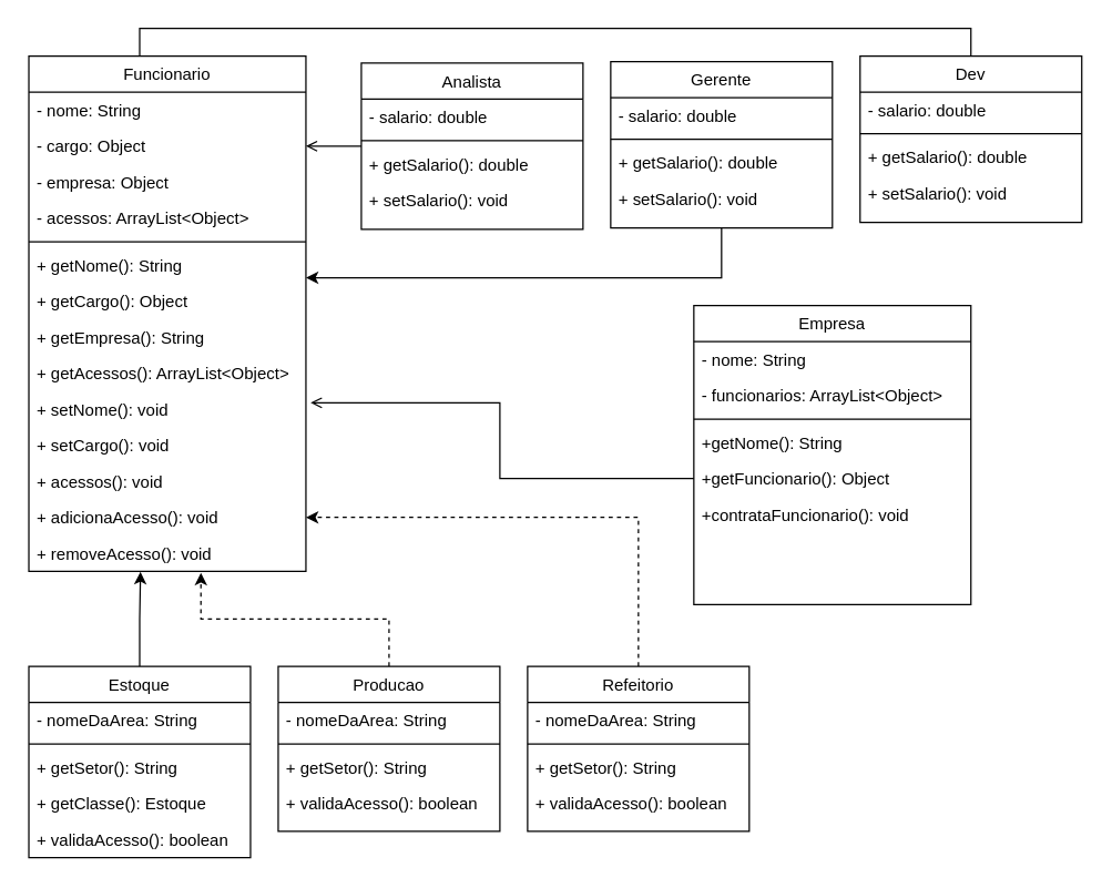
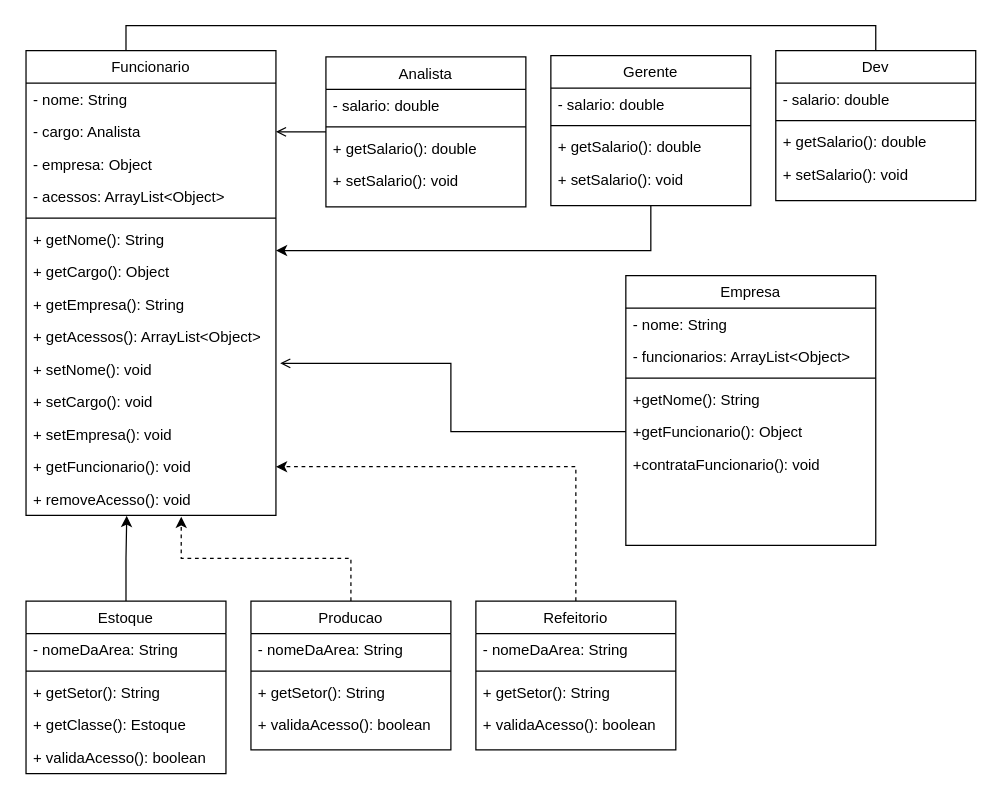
  <mxCell id="0" />
  <mxCell id="1" parent="0" />
  <mxCell id="2" style="edgeStyle=orthogonalEdgeStyle;rounded=0;orthogonalLoop=1;jettySize=auto;html=1;endArrow=open;" edge="1" parent="1" source="3" target="48"><mxGeometry relative="1" as="geometry" /></mxCell>
  <mxCell id="3" value="Analista" style="swimlane;fontStyle=0;align=center;verticalAlign=top;childLayout=stackLayout;horizontal=1;startSize=26;horizontalStack=0;resizeParent=1;resizeLast=0;collapsible=1;marginBottom=0;rounded=0;shadow=0;strokeWidth=1;" vertex="1" parent="1"><mxGeometry x="260" y="45" width="160" height="120" as="geometry"><mxRectangle x="230" y="140" width="160" height="26" as="alternateBounds" /></mxGeometry></mxCell>
  <mxCell id="4" value="- salario: double" style="text;align=left;verticalAlign=top;spacingLeft=4;spacingRight=4;overflow=hidden;rotatable=0;points=[[0,0.5],[1,0.5]];portConstraint=eastwest;" vertex="1" parent="3"><mxGeometry y="26" width="160" height="26" as="geometry" /></mxCell>
  <mxCell id="5" value="" style="line;html=1;strokeWidth=1;align=left;verticalAlign=middle;spacingTop=-1;spacingLeft=3;spacingRight=3;rotatable=0;labelPosition=right;points=[];portConstraint=eastwest;" vertex="1" parent="3"><mxGeometry y="52" width="160" height="8" as="geometry" /></mxCell>
  <mxCell id="6" value="+ getSalario(): double" style="text;align=left;verticalAlign=top;spacingLeft=4;spacingRight=4;overflow=hidden;rotatable=0;points=[[0,0.5],[1,0.5]];portConstraint=eastwest;" vertex="1" parent="3"><mxGeometry y="60" width="160" height="26" as="geometry" /></mxCell>
  <mxCell id="7" value="+ setSalario(): void" style="text;align=left;verticalAlign=top;spacingLeft=4;spacingRight=4;overflow=hidden;rotatable=0;points=[[0,0.5],[1,0.5]];portConstraint=eastwest;" vertex="1" parent="3"><mxGeometry y="86" width="160" height="26" as="geometry" /></mxCell>
  <mxCell id="8" style="edgeStyle=orthogonalEdgeStyle;rounded=0;orthogonalLoop=1;jettySize=auto;html=1;entryX=0.403;entryY=1.012;entryDx=0;entryDy=0;entryPerimeter=0;" edge="1" parent="1" source="9" target="60"><mxGeometry relative="1" as="geometry" /></mxCell>
  <mxCell id="9" value="Estoque" style="swimlane;fontStyle=0;align=center;verticalAlign=top;childLayout=stackLayout;horizontal=1;startSize=26;horizontalStack=0;resizeParent=1;resizeLast=0;collapsible=1;marginBottom=0;rounded=0;shadow=0;strokeWidth=1;" vertex="1" parent="1"><mxGeometry x="20" y="480.5" width="160" height="138" as="geometry"><mxRectangle x="130" y="380" width="160" height="26" as="alternateBounds" /></mxGeometry></mxCell>
  <mxCell id="10" value="- nomeDaArea: String" style="text;align=left;verticalAlign=top;spacingLeft=4;spacingRight=4;overflow=hidden;rotatable=0;points=[[0,0.5],[1,0.5]];portConstraint=eastwest;" vertex="1" parent="9"><mxGeometry y="26" width="160" height="26" as="geometry" /></mxCell>
  <mxCell id="11" value="" style="line;html=1;strokeWidth=1;align=left;verticalAlign=middle;spacingTop=-1;spacingLeft=3;spacingRight=3;rotatable=0;labelPosition=right;points=[];portConstraint=eastwest;" vertex="1" parent="9"><mxGeometry y="52" width="160" height="8" as="geometry" /></mxCell>
  <mxCell id="12" value="+ getSetor(): String" style="text;align=left;verticalAlign=top;spacingLeft=4;spacingRight=4;overflow=hidden;rotatable=0;points=[[0,0.5],[1,0.5]];portConstraint=eastwest;" vertex="1" parent="9"><mxGeometry y="60" width="160" height="26" as="geometry" /></mxCell>
  <mxCell id="13" value="+ getClasse(): Estoque" style="text;align=left;verticalAlign=top;spacingLeft=4;spacingRight=4;overflow=hidden;rotatable=0;points=[[0,0.5],[1,0.5]];portConstraint=eastwest;" vertex="1" parent="9"><mxGeometry y="86" width="160" height="26" as="geometry" /></mxCell>
  <mxCell id="14" value="+ validaAcesso(): boolean" style="text;align=left;verticalAlign=top;spacingLeft=4;spacingRight=4;overflow=hidden;rotatable=0;points=[[0,0.5],[1,0.5]];portConstraint=eastwest;" vertex="1" parent="9"><mxGeometry y="112" width="160" height="26" as="geometry" /></mxCell>
  <mxCell id="15" value="Empresa" style="swimlane;fontStyle=0;align=center;verticalAlign=top;childLayout=stackLayout;horizontal=1;startSize=26;horizontalStack=0;resizeParent=1;resizeLast=0;collapsible=1;marginBottom=0;rounded=0;shadow=0;strokeWidth=1;" vertex="1" parent="1"><mxGeometry x="500" y="220" width="200" height="216" as="geometry"><mxRectangle x="550" y="140" width="160" height="26" as="alternateBounds" /></mxGeometry></mxCell>
  <mxCell id="16" value="- nome: String" style="text;align=left;verticalAlign=top;spacingLeft=4;spacingRight=4;overflow=hidden;rotatable=0;points=[[0,0.5],[1,0.5]];portConstraint=eastwest;" vertex="1" parent="15"><mxGeometry y="26" width="200" height="26" as="geometry" /></mxCell>
  <mxCell id="17" value="- funcionarios: ArrayList&lt;Object&gt;" style="text;align=left;verticalAlign=top;spacingLeft=4;spacingRight=4;overflow=hidden;rotatable=0;points=[[0,0.5],[1,0.5]];portConstraint=eastwest;rounded=0;shadow=0;html=0;" vertex="1" parent="15"><mxGeometry y="52" width="200" height="26" as="geometry" /></mxCell>
  <mxCell id="18" value="" style="line;html=1;strokeWidth=1;align=left;verticalAlign=middle;spacingTop=-1;spacingLeft=3;spacingRight=3;rotatable=0;labelPosition=right;points=[];portConstraint=eastwest;" vertex="1" parent="15"><mxGeometry y="78" width="200" height="8" as="geometry" /></mxCell>
  <mxCell id="19" value="+getNome(): String" style="text;align=left;verticalAlign=top;spacingLeft=4;spacingRight=4;overflow=hidden;rotatable=0;points=[[0,0.5],[1,0.5]];portConstraint=eastwest;" vertex="1" parent="15"><mxGeometry y="86" width="200" height="26" as="geometry" /></mxCell>
  <mxCell id="20" value="+getFuncionario(): Object" style="text;align=left;verticalAlign=top;spacingLeft=4;spacingRight=4;overflow=hidden;rotatable=0;points=[[0,0.5],[1,0.5]];portConstraint=eastwest;" vertex="1" parent="15"><mxGeometry y="112" width="200" height="26" as="geometry" /></mxCell>
  <mxCell id="21" value="+contrataFuncionario(): void" style="text;align=left;verticalAlign=top;spacingLeft=4;spacingRight=4;overflow=hidden;rotatable=0;points=[[0,0.5],[1,0.5]];portConstraint=eastwest;" vertex="1" parent="15"><mxGeometry y="138" width="200" height="26" as="geometry" /></mxCell>
  <mxCell id="22" style="edgeStyle=orthogonalEdgeStyle;rounded=0;orthogonalLoop=1;jettySize=auto;html=1;entryX=0.621;entryY=1.038;entryDx=0;entryDy=0;entryPerimeter=0;dashed=1;" edge="1" parent="1" source="23" target="60"><mxGeometry relative="1" as="geometry" /></mxCell>
  <mxCell id="23" value="Producao" style="swimlane;fontStyle=0;align=center;verticalAlign=top;childLayout=stackLayout;horizontal=1;startSize=26;horizontalStack=0;resizeParent=1;resizeLast=0;collapsible=1;marginBottom=0;rounded=0;shadow=0;strokeWidth=1;" vertex="1" parent="1"><mxGeometry x="200" y="480.5" width="160" height="119" as="geometry"><mxRectangle x="130" y="380" width="160" height="26" as="alternateBounds" /></mxGeometry></mxCell>
  <mxCell id="24" value="- nomeDaArea: String" style="text;align=left;verticalAlign=top;spacingLeft=4;spacingRight=4;overflow=hidden;rotatable=0;points=[[0,0.5],[1,0.5]];portConstraint=eastwest;" vertex="1" parent="23"><mxGeometry y="26" width="160" height="26" as="geometry" /></mxCell>
  <mxCell id="25" value="" style="line;html=1;strokeWidth=1;align=left;verticalAlign=middle;spacingTop=-1;spacingLeft=3;spacingRight=3;rotatable=0;labelPosition=right;points=[];portConstraint=eastwest;" vertex="1" parent="23"><mxGeometry y="52" width="160" height="8" as="geometry" /></mxCell>
  <mxCell id="26" value="+ getSetor(): String" style="text;align=left;verticalAlign=top;spacingLeft=4;spacingRight=4;overflow=hidden;rotatable=0;points=[[0,0.5],[1,0.5]];portConstraint=eastwest;" vertex="1" parent="23"><mxGeometry y="60" width="160" height="26" as="geometry" /></mxCell>
  <mxCell id="27" value="+ validaAcesso(): boolean" style="text;align=left;verticalAlign=top;spacingLeft=4;spacingRight=4;overflow=hidden;rotatable=0;points=[[0,0.5],[1,0.5]];portConstraint=eastwest;" vertex="1" parent="23"><mxGeometry y="86" width="160" height="26" as="geometry" /></mxCell>
  <mxCell id="28" style="edgeStyle=orthogonalEdgeStyle;rounded=0;orthogonalLoop=1;jettySize=auto;html=1;entryX=1;entryY=0.5;entryDx=0;entryDy=0;dashed=1;" edge="1" parent="1" source="29" target="59"><mxGeometry relative="1" as="geometry" /></mxCell>
  <mxCell id="29" value="Refeitorio" style="swimlane;fontStyle=0;align=center;verticalAlign=top;childLayout=stackLayout;horizontal=1;startSize=26;horizontalStack=0;resizeParent=1;resizeLast=0;collapsible=1;marginBottom=0;rounded=0;shadow=0;strokeWidth=1;" vertex="1" parent="1"><mxGeometry x="380" y="480.5" width="160" height="119" as="geometry"><mxRectangle x="130" y="380" width="160" height="26" as="alternateBounds" /></mxGeometry></mxCell>
  <mxCell id="30" value="- nomeDaArea: String" style="text;align=left;verticalAlign=top;spacingLeft=4;spacingRight=4;overflow=hidden;rotatable=0;points=[[0,0.5],[1,0.5]];portConstraint=eastwest;" vertex="1" parent="29"><mxGeometry y="26" width="160" height="26" as="geometry" /></mxCell>
  <mxCell id="31" value="" style="line;html=1;strokeWidth=1;align=left;verticalAlign=middle;spacingTop=-1;spacingLeft=3;spacingRight=3;rotatable=0;labelPosition=right;points=[];portConstraint=eastwest;" vertex="1" parent="29"><mxGeometry y="52" width="160" height="8" as="geometry" /></mxCell>
  <mxCell id="32" value="+ getSetor(): String" style="text;align=left;verticalAlign=top;spacingLeft=4;spacingRight=4;overflow=hidden;rotatable=0;points=[[0,0.5],[1,0.5]];portConstraint=eastwest;" vertex="1" parent="29"><mxGeometry y="60" width="160" height="26" as="geometry" /></mxCell>
  <mxCell id="33" value="+ validaAcesso(): boolean" style="text;align=left;verticalAlign=top;spacingLeft=4;spacingRight=4;overflow=hidden;rotatable=0;points=[[0,0.5],[1,0.5]];portConstraint=eastwest;" vertex="1" parent="29"><mxGeometry y="86" width="160" height="26" as="geometry" /></mxCell>
  <mxCell id="34" style="edgeStyle=orthogonalEdgeStyle;rounded=0;orthogonalLoop=1;jettySize=auto;html=1;entryX=0.4;entryY=0;entryDx=0;entryDy=0;entryPerimeter=0;endArrow=none;" edge="1" parent="1" source="35" target="46"><mxGeometry relative="1" as="geometry"><Array as="points"><mxPoint x="700" y="20" /><mxPoint x="100" y="20" /></Array></mxGeometry></mxCell>
  <mxCell id="35" value="Dev" style="swimlane;fontStyle=0;align=center;verticalAlign=top;childLayout=stackLayout;horizontal=1;startSize=26;horizontalStack=0;resizeParent=1;resizeLast=0;collapsible=1;marginBottom=0;rounded=0;shadow=0;strokeWidth=1;" vertex="1" parent="1"><mxGeometry x="620" y="40" width="160" height="120" as="geometry"><mxRectangle x="230" y="140" width="160" height="26" as="alternateBounds" /></mxGeometry></mxCell>
  <mxCell id="36" value="- salario: double" style="text;align=left;verticalAlign=top;spacingLeft=4;spacingRight=4;overflow=hidden;rotatable=0;points=[[0,0.5],[1,0.5]];portConstraint=eastwest;" vertex="1" parent="35"><mxGeometry y="26" width="160" height="26" as="geometry" /></mxCell>
  <mxCell id="37" value="" style="line;html=1;strokeWidth=1;align=left;verticalAlign=middle;spacingTop=-1;spacingLeft=3;spacingRight=3;rotatable=0;labelPosition=right;points=[];portConstraint=eastwest;" vertex="1" parent="35"><mxGeometry y="52" width="160" height="8" as="geometry" /></mxCell>
  <mxCell id="38" value="+ getSalario(): double" style="text;align=left;verticalAlign=top;spacingLeft=4;spacingRight=4;overflow=hidden;rotatable=0;points=[[0,0.5],[1,0.5]];portConstraint=eastwest;" vertex="1" parent="35"><mxGeometry y="60" width="160" height="26" as="geometry" /></mxCell>
  <mxCell id="39" value="+ setSalario(): void" style="text;align=left;verticalAlign=top;spacingLeft=4;spacingRight=4;overflow=hidden;rotatable=0;points=[[0,0.5],[1,0.5]];portConstraint=eastwest;" vertex="1" parent="35"><mxGeometry y="86" width="160" height="26" as="geometry" /></mxCell>
  <mxCell id="40" style="edgeStyle=orthogonalEdgeStyle;rounded=0;orthogonalLoop=1;jettySize=auto;html=1;entryX=1;entryY=0.846;entryDx=0;entryDy=0;entryPerimeter=0;" edge="1" parent="1" source="41" target="52"><mxGeometry relative="1" as="geometry" /></mxCell>
  <mxCell id="41" value="Gerente" style="swimlane;fontStyle=0;align=center;verticalAlign=top;childLayout=stackLayout;horizontal=1;startSize=26;horizontalStack=0;resizeParent=1;resizeLast=0;collapsible=1;marginBottom=0;rounded=0;shadow=0;strokeWidth=1;" vertex="1" parent="1"><mxGeometry x="440" y="44" width="160" height="120" as="geometry"><mxRectangle x="230" y="140" width="160" height="26" as="alternateBounds" /></mxGeometry></mxCell>
  <mxCell id="42" value="- salario: double" style="text;align=left;verticalAlign=top;spacingLeft=4;spacingRight=4;overflow=hidden;rotatable=0;points=[[0,0.5],[1,0.5]];portConstraint=eastwest;" vertex="1" parent="41"><mxGeometry y="26" width="160" height="26" as="geometry" /></mxCell>
  <mxCell id="43" value="" style="line;html=1;strokeWidth=1;align=left;verticalAlign=middle;spacingTop=-1;spacingLeft=3;spacingRight=3;rotatable=0;labelPosition=right;points=[];portConstraint=eastwest;" vertex="1" parent="41"><mxGeometry y="52" width="160" height="8" as="geometry" /></mxCell>
  <mxCell id="44" value="+ getSalario(): double" style="text;align=left;verticalAlign=top;spacingLeft=4;spacingRight=4;overflow=hidden;rotatable=0;points=[[0,0.5],[1,0.5]];portConstraint=eastwest;" vertex="1" parent="41"><mxGeometry y="60" width="160" height="26" as="geometry" /></mxCell>
  <mxCell id="45" value="+ setSalario(): void" style="text;align=left;verticalAlign=top;spacingLeft=4;spacingRight=4;overflow=hidden;rotatable=0;points=[[0,0.5],[1,0.5]];portConstraint=eastwest;" vertex="1" parent="41"><mxGeometry y="86" width="160" height="26" as="geometry" /></mxCell>
  <mxCell id="46" value="Funcionario" style="swimlane;fontStyle=0;align=center;verticalAlign=top;childLayout=stackLayout;horizontal=1;startSize=26;horizontalStack=0;resizeParent=1;resizeLast=0;collapsible=1;marginBottom=0;rounded=0;shadow=0;strokeWidth=1;" vertex="1" parent="1"><mxGeometry x="20" y="40" width="200" height="372" as="geometry"><mxRectangle x="230" y="140" width="160" height="26" as="alternateBounds" /></mxGeometry></mxCell>
  <mxCell id="47" value="- nome: String" style="text;align=left;verticalAlign=top;spacingLeft=4;spacingRight=4;overflow=hidden;rotatable=0;points=[[0,0.5],[1,0.5]];portConstraint=eastwest;" vertex="1" parent="46"><mxGeometry y="26" width="200" height="26" as="geometry" /></mxCell>
- <mxCell id="48" value="- cargo: Object" style="text;align=left;verticalAlign=top;spacingLeft=4;spacingRight=4;overflow=hidden;rotatable=0;points=[[0,0.5],[1,0.5]];portConstraint=eastwest;" vertex="1" parent="46"><mxGeometry y="52" width="200" height="26" as="geometry" /></mxCell>
+ <mxCell id="48" value="- cargo: Analista" style="text;align=left;verticalAlign=top;spacingLeft=4;spacingRight=4;overflow=hidden;rotatable=0;points=[[0,0.5],[1,0.5]];portConstraint=eastwest;" vertex="1" parent="46"><mxGeometry y="52" width="200" height="26" as="geometry" /></mxCell>
  <mxCell id="49" value="- empresa: Object" style="text;align=left;verticalAlign=top;spacingLeft=4;spacingRight=4;overflow=hidden;rotatable=0;points=[[0,0.5],[1,0.5]];portConstraint=eastwest;" vertex="1" parent="46"><mxGeometry y="78" width="200" height="26" as="geometry" /></mxCell>
  <mxCell id="50" value="- acessos: ArrayList&lt;Object&gt;" style="text;align=left;verticalAlign=top;spacingLeft=4;spacingRight=4;overflow=hidden;rotatable=0;points=[[0,0.5],[1,0.5]];portConstraint=eastwest;" vertex="1" parent="46"><mxGeometry y="104" width="200" height="26" as="geometry" /></mxCell>
  <mxCell id="51" value="" style="line;html=1;strokeWidth=1;align=left;verticalAlign=middle;spacingTop=-1;spacingLeft=3;spacingRight=3;rotatable=0;labelPosition=right;points=[];portConstraint=eastwest;" vertex="1" parent="46"><mxGeometry y="130" width="200" height="8" as="geometry" /></mxCell>
  <mxCell id="52" value="+ getNome(): String" style="text;align=left;verticalAlign=top;spacingLeft=4;spacingRight=4;overflow=hidden;rotatable=0;points=[[0,0.5],[1,0.5]];portConstraint=eastwest;" vertex="1" parent="46"><mxGeometry y="138" width="200" height="26" as="geometry" /></mxCell>
  <mxCell id="53" value="+ getCargo(): Object" style="text;align=left;verticalAlign=top;spacingLeft=4;spacingRight=4;overflow=hidden;rotatable=0;points=[[0,0.5],[1,0.5]];portConstraint=eastwest;" vertex="1" parent="46"><mxGeometry y="164" width="200" height="26" as="geometry" /></mxCell>
  <mxCell id="54" value="+ getEmpresa(): String" style="text;align=left;verticalAlign=top;spacingLeft=4;spacingRight=4;overflow=hidden;rotatable=0;points=[[0,0.5],[1,0.5]];portConstraint=eastwest;" vertex="1" parent="46"><mxGeometry y="190" width="200" height="26" as="geometry" /></mxCell>
  <mxCell id="55" value="+ getAcessos(): ArrayList&lt;Object&gt;" style="text;align=left;verticalAlign=top;spacingLeft=4;spacingRight=4;overflow=hidden;rotatable=0;points=[[0,0.5],[1,0.5]];portConstraint=eastwest;" vertex="1" parent="46"><mxGeometry y="216" width="200" height="26" as="geometry" /></mxCell>
  <mxCell id="56" value="+ setNome(): void" style="text;align=left;verticalAlign=top;spacingLeft=4;spacingRight=4;overflow=hidden;rotatable=0;points=[[0,0.5],[1,0.5]];portConstraint=eastwest;" vertex="1" parent="46"><mxGeometry y="242" width="200" height="26" as="geometry" /></mxCell>
  <mxCell id="57" value="+ setCargo(): void" style="text;align=left;verticalAlign=top;spacingLeft=4;spacingRight=4;overflow=hidden;rotatable=0;points=[[0,0.5],[1,0.5]];portConstraint=eastwest;" vertex="1" parent="46"><mxGeometry y="268" width="200" height="26" as="geometry" /></mxCell>
- <mxCell id="58" value="+ acessos(): void" style="text;align=left;verticalAlign=top;spacingLeft=4;spacingRight=4;overflow=hidden;rotatable=0;points=[[0,0.5],[1,0.5]];portConstraint=eastwest;" vertex="1" parent="46"><mxGeometry y="294" width="200" height="26" as="geometry" /></mxCell>
- <mxCell id="59" value="+ adicionaAcesso(): void" style="text;align=left;verticalAlign=top;spacingLeft=4;spacingRight=4;overflow=hidden;rotatable=0;points=[[0,0.5],[1,0.5]];portConstraint=eastwest;" vertex="1" parent="46"><mxGeometry y="320" width="200" height="26" as="geometry" /></mxCell>
+ <mxCell id="58" value="+ setEmpresa(): void" style="text;align=left;verticalAlign=top;spacingLeft=4;spacingRight=4;overflow=hidden;rotatable=0;points=[[0,0.5],[1,0.5]];portConstraint=eastwest;" vertex="1" parent="46"><mxGeometry y="294" width="200" height="26" as="geometry" /></mxCell>
+ <mxCell id="59" value="+ getFuncionario(): void" style="text;align=left;verticalAlign=top;spacingLeft=4;spacingRight=4;overflow=hidden;rotatable=0;points=[[0,0.5],[1,0.5]];portConstraint=eastwest;" vertex="1" parent="46"><mxGeometry y="320" width="200" height="26" as="geometry" /></mxCell>
  <mxCell id="60" value="+ removeAcesso(): void" style="text;align=left;verticalAlign=top;spacingLeft=4;spacingRight=4;overflow=hidden;rotatable=0;points=[[0,0.5],[1,0.5]];portConstraint=eastwest;" vertex="1" parent="46"><mxGeometry y="346" width="200" height="26" as="geometry" /></mxCell>
  <mxCell id="61" style="edgeStyle=orthogonalEdgeStyle;rounded=0;orthogonalLoop=1;jettySize=auto;html=1;entryX=1.017;entryY=0.317;entryDx=0;entryDy=0;entryPerimeter=0;endArrow=open;" edge="1" parent="1" source="20" target="56"><mxGeometry relative="1" as="geometry" /></mxCell>
